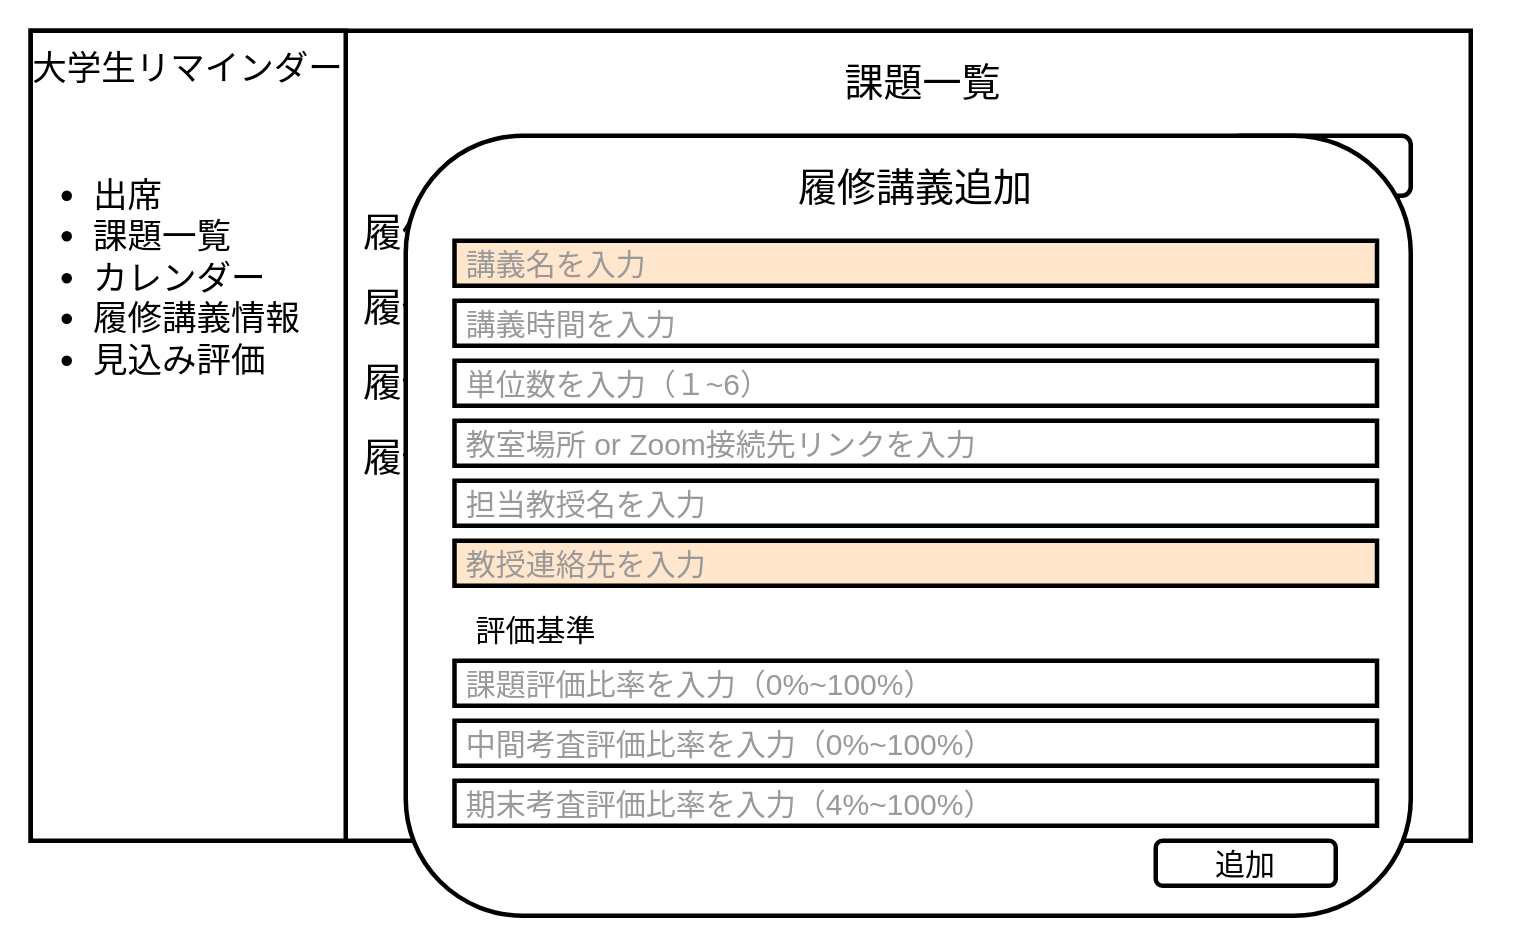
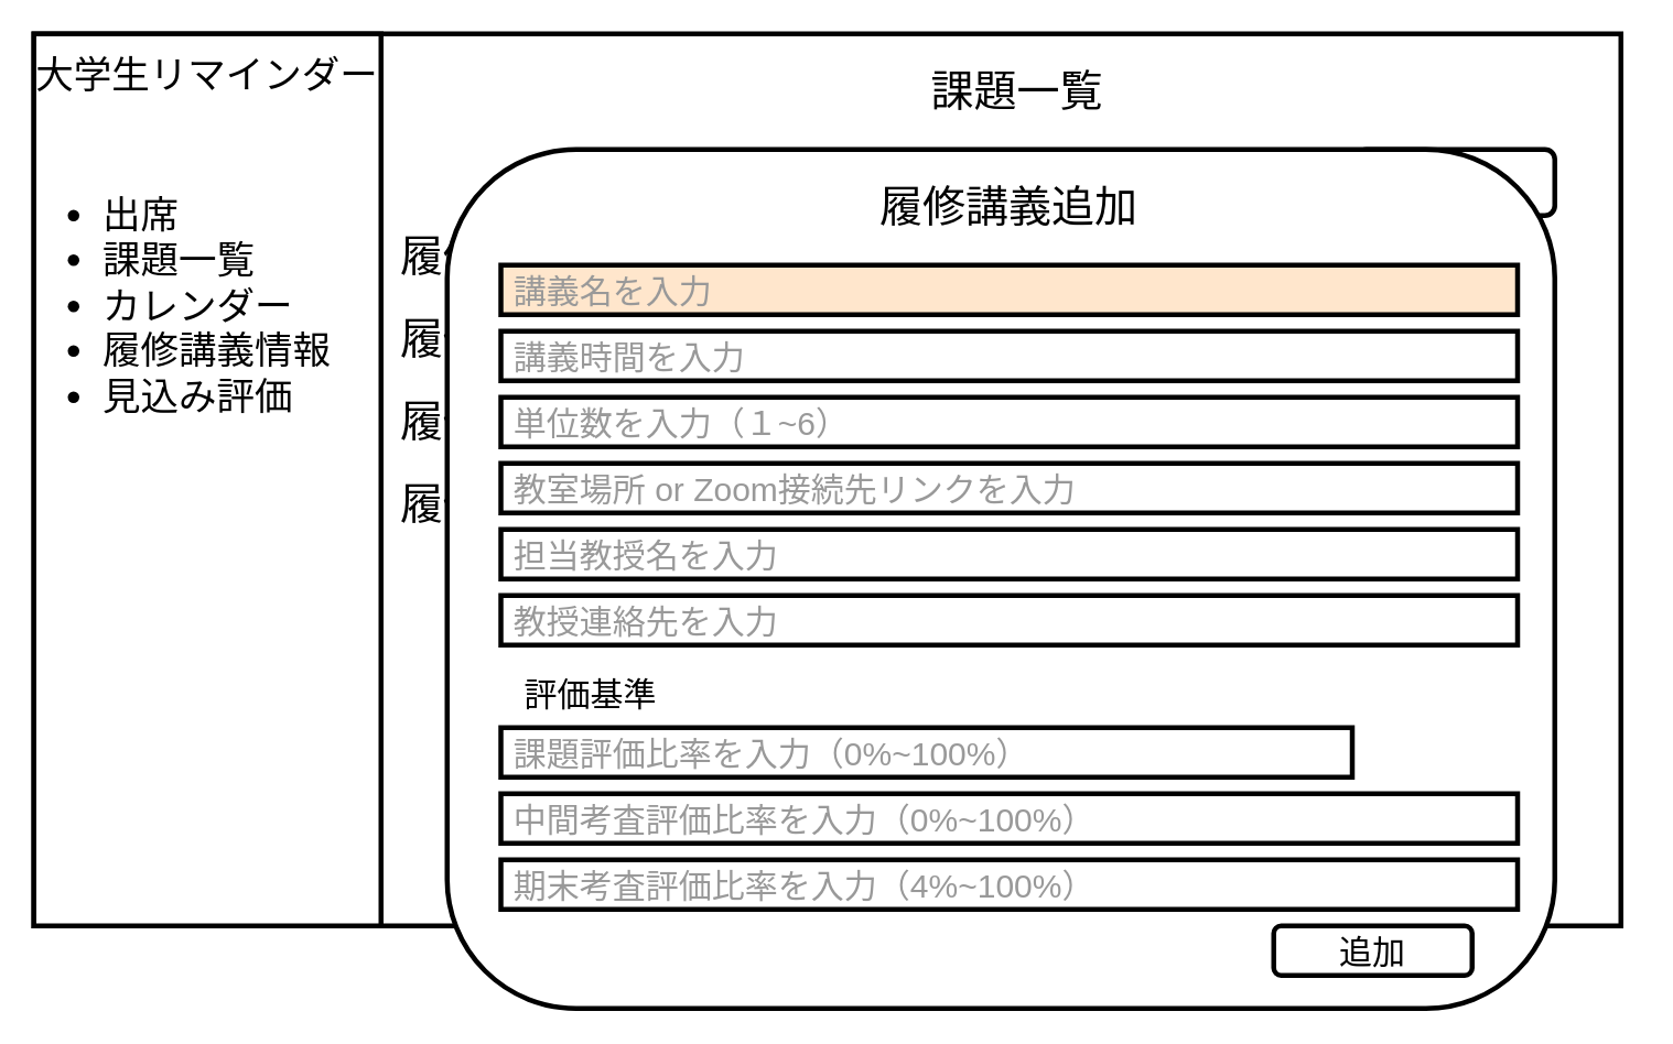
  <mxCell id="0" />
  <mxCell id="1" parent="0" />
  <mxCell id="2" value="" style="rounded=0;whiteSpace=wrap;html=1;strokeColor=#000000;strokeWidth=3;fillColor=#FFFFFF;" parent="1" vertex="1"><mxGeometry x="20" y="20" width="960" height="540" as="geometry" /></mxCell>
  <mxCell id="3" value="" style="rounded=0;whiteSpace=wrap;html=1;strokeColor=#000000;strokeWidth=3;fillColor=#FFFFFF;" parent="1" vertex="1"><mxGeometry x="20" y="20" width="210" height="540" as="geometry" /></mxCell>
  <mxCell id="4" value="大学生リマインダー" style="text;html=1;strokeColor=none;fillColor=none;align=center;verticalAlign=middle;whiteSpace=wrap;rounded=0;fontColor=#000000;fontSize=23;" parent="1" vertex="1"><mxGeometry x="20" y="30" width="210" height="30" as="geometry" /></mxCell>
  <mxCell id="5" value="&lt;ul&gt;&lt;li&gt;出席&lt;/li&gt;&lt;li&gt;課題一覧&lt;/li&gt;&lt;li&gt;カレンダー&lt;/li&gt;&lt;li&gt;履修講義情報&lt;/li&gt;&lt;li&gt;見込み評価&lt;/li&gt;&lt;/ul&gt;" style="text;strokeColor=none;fillColor=none;html=1;whiteSpace=wrap;verticalAlign=middle;overflow=hidden;fontSize=23;fontColor=#000000;" parent="1" vertex="1"><mxGeometry x="20" y="70" width="210" height="230" as="geometry" /></mxCell>
  <mxCell id="6" value="課題一覧" style="text;html=1;strokeColor=none;fillColor=none;align=center;verticalAlign=middle;whiteSpace=wrap;rounded=0;fontColor=#000000;fontSize=26;" parent="1" vertex="1"><mxGeometry x="240" y="40" width="750" height="30" as="geometry" /></mxCell>
  <mxCell id="7" value="履修講義名１　　　月曜１限" style="text;html=1;strokeColor=none;fillColor=none;align=left;verticalAlign=middle;whiteSpace=wrap;rounded=0;fontSize=26;fontColor=#000000;" parent="1" vertex="1"><mxGeometry x="240" y="140" width="740" height="30" as="geometry" /></mxCell>
  <mxCell id="8" value="&lt;font style=&quot;font-size: 22px&quot;&gt;追加&lt;/font&gt;" style="rounded=1;whiteSpace=wrap;html=1;fontSize=26;fontColor=#000000;fillColor=#FFFFFF;strokeColor=#000000;strokeWidth=3;" parent="1" vertex="1"><mxGeometry x="820" y="90" width="120" height="40" as="geometry" /></mxCell>
  <mxCell id="9" value="履修講義名２　　　○曜○限" style="text;html=1;strokeColor=none;fillColor=none;align=left;verticalAlign=middle;whiteSpace=wrap;rounded=0;fontSize=26;fontColor=#000000;" parent="1" vertex="1"><mxGeometry x="240" y="190" width="740" height="30" as="geometry" /></mxCell>
  <mxCell id="10" value="履修講義名３　　　○曜○限" style="text;html=1;strokeColor=none;fillColor=none;align=left;verticalAlign=middle;whiteSpace=wrap;rounded=0;fontSize=26;fontColor=#000000;" parent="1" vertex="1"><mxGeometry x="240" y="240" width="740" height="30" as="geometry" /></mxCell>
  <mxCell id="11" value="履修講義名４　　　○曜○限" style="text;html=1;strokeColor=none;fillColor=none;align=left;verticalAlign=middle;whiteSpace=wrap;rounded=0;fontSize=26;fontColor=#000000;" parent="1" vertex="1"><mxGeometry x="240" y="290" width="740" height="30" as="geometry" /></mxCell>
  <mxCell id="12" value="詳細" style="rounded=1;whiteSpace=wrap;html=1;fontSize=22;fontColor=#000000;strokeColor=#000000;strokeWidth=3;fillColor=#FFFFFF;" parent="1" vertex="1"><mxGeometry x="710" y="290" width="80" height="30" as="geometry" /></mxCell>
  <mxCell id="13" value="詳細" style="rounded=1;whiteSpace=wrap;html=1;fontSize=22;fontColor=#000000;strokeColor=#000000;strokeWidth=3;fillColor=#FFFFFF;" parent="1" vertex="1"><mxGeometry x="710" y="240" width="80" height="30" as="geometry" /></mxCell>
  <mxCell id="14" value="詳細" style="rounded=1;whiteSpace=wrap;html=1;fontSize=22;fontColor=#000000;strokeColor=#000000;strokeWidth=3;fillColor=#FFFFFF;" parent="1" vertex="1"><mxGeometry x="710" y="190" width="80" height="30" as="geometry" /></mxCell>
  <mxCell id="15" value="詳細" style="rounded=1;whiteSpace=wrap;html=1;fontSize=22;fontColor=#000000;strokeColor=#000000;strokeWidth=3;fillColor=#FFFFFF;" parent="1" vertex="1"><mxGeometry x="710" y="140" width="80" height="30" as="geometry" /></mxCell>
  <mxCell id="16" value="編集" style="rounded=1;whiteSpace=wrap;html=1;fontSize=22;fontColor=#000000;strokeColor=#000000;strokeWidth=3;fillColor=#FFFFFF;" parent="1" vertex="1"><mxGeometry x="830" y="140" width="80" height="30" as="geometry" /></mxCell>
  <mxCell id="17" value="編集" style="rounded=1;whiteSpace=wrap;html=1;fontSize=22;fontColor=#000000;strokeColor=#000000;strokeWidth=3;fillColor=#FFFFFF;" parent="1" vertex="1"><mxGeometry x="830" y="190" width="80" height="30" as="geometry" /></mxCell>
  <mxCell id="18" value="編集" style="rounded=1;whiteSpace=wrap;html=1;fontSize=22;fontColor=#000000;strokeColor=#000000;strokeWidth=3;fillColor=#FFFFFF;" parent="1" vertex="1"><mxGeometry x="830" y="240" width="80" height="30" as="geometry" /></mxCell>
  <mxCell id="19" value="編集" style="rounded=1;whiteSpace=wrap;html=1;fontSize=22;fontColor=#000000;strokeColor=#000000;strokeWidth=3;fillColor=#FFFFFF;" parent="1" vertex="1"><mxGeometry x="830" y="290" width="80" height="30" as="geometry" /></mxCell>
  <mxCell id="20" value="" style="rounded=1;whiteSpace=wrap;html=1;strokeColor=#000000;strokeWidth=3;fillColor=#FFFFFF;" vertex="1" parent="1"><mxGeometry x="270" y="90" width="670" height="520" as="geometry" /></mxCell>
  <mxCell id="21" value="履修講義追加" style="text;html=1;strokeColor=none;fillColor=none;align=center;verticalAlign=middle;whiteSpace=wrap;rounded=0;fontColor=#000000;fontSize=26;" vertex="1" parent="1"><mxGeometry x="295" y="110" width="630" height="30" as="geometry" /></mxCell>
  <mxCell id="22" value="&amp;nbsp;講義名を入力" style="rounded=0;whiteSpace=wrap;html=1;fontSize=20;fontColor=#999999;strokeColor=#000000;strokeWidth=3;fillColor=#ffe6cc;align=left;" vertex="1" parent="1"><mxGeometry x="302.5" y="160" width="615" height="30" as="geometry" /></mxCell>
  <mxCell id="23" value="&amp;nbsp;講義時間を入力" style="rounded=0;whiteSpace=wrap;html=1;fontSize=20;fontColor=#999999;strokeColor=#000000;strokeWidth=3;fillColor=#FFFFFF;align=left;" vertex="1" parent="1"><mxGeometry x="302.5" y="200" width="615" height="30" as="geometry" /></mxCell>
  <mxCell id="24" value="&amp;nbsp;単位数を入力（１~6）" style="rounded=0;whiteSpace=wrap;html=1;fontSize=20;fontColor=#999999;strokeColor=#000000;strokeWidth=3;fillColor=#FFFFFF;align=left;" vertex="1" parent="1"><mxGeometry x="302.5" y="240" width="615" height="30" as="geometry" /></mxCell>
  <mxCell id="25" value="&amp;nbsp;教室場所 or Zoom接続先リンクを入力" style="rounded=0;whiteSpace=wrap;html=1;fontSize=20;fontColor=#999999;strokeColor=#000000;strokeWidth=3;fillColor=#FFFFFF;align=left;" vertex="1" parent="1"><mxGeometry x="302.5" y="280" width="615" height="30" as="geometry" /></mxCell>
  <mxCell id="26" value="&amp;nbsp;担当教授名を入力" style="rounded=0;whiteSpace=wrap;html=1;fontSize=20;fontColor=#999999;strokeColor=#000000;strokeWidth=3;fillColor=#FFFFFF;align=left;" vertex="1" parent="1"><mxGeometry x="302.5" y="320" width="615" height="30" as="geometry" /></mxCell>
- <mxCell id="27" value="&amp;nbsp;教授連絡先を入力" style="rounded=0;whiteSpace=wrap;html=1;fontSize=20;fontColor=#999999;strokeColor=#000000;strokeWidth=3;fillColor=#ffe6cc;align=left;" vertex="1" parent="1"><mxGeometry x="302.5" y="360" width="615" height="30" as="geometry" /></mxCell>
- <mxCell id="28" value="&amp;nbsp;課題評価比率を入力（0%~100%）" style="rounded=0;whiteSpace=wrap;html=1;fontSize=20;fontColor=#999999;strokeColor=#000000;strokeWidth=3;fillColor=#FFFFFF;align=left;" vertex="1" parent="1"><mxGeometry x="302.5" y="440" width="615" height="30" as="geometry" /></mxCell>
+ <mxCell id="27" value="&amp;nbsp;教授連絡先を入力" style="rounded=0;whiteSpace=wrap;html=1;fontSize=20;fontColor=#999999;strokeColor=#000000;strokeWidth=3;fillColor=#FFFFFF;align=left;" vertex="1" parent="1"><mxGeometry x="302.5" y="360" width="615" height="30" as="geometry" /></mxCell>
+ <mxCell id="28" value="&amp;nbsp;課題評価比率を入力（0%~100%）" style="rounded=0;whiteSpace=wrap;html=1;fontSize=20;fontColor=#999999;strokeColor=#000000;strokeWidth=3;fillColor=#FFFFFF;align=left;" vertex="1" parent="1"><mxGeometry x="302.5" y="440" width="515" height="30" as="geometry" /></mxCell>
  <mxCell id="29" value="評価基準" style="text;html=1;strokeColor=none;fillColor=none;align=center;verticalAlign=middle;whiteSpace=wrap;rounded=0;fontSize=20;fontColor=#000000;" vertex="1" parent="1"><mxGeometry x="302.5" y="403.5" width="107.5" height="30" as="geometry" /></mxCell>
  <mxCell id="30" value="&amp;nbsp;中間考査評価比率を入力（0%~100%）" style="rounded=0;whiteSpace=wrap;html=1;fontSize=20;fontColor=#999999;strokeColor=#000000;strokeWidth=3;fillColor=#FFFFFF;align=left;" vertex="1" parent="1"><mxGeometry x="302.5" y="480" width="615" height="30" as="geometry" /></mxCell>
  <mxCell id="31" value="&amp;nbsp;期末考査評価比率を入力（4%~100%）" style="rounded=0;whiteSpace=wrap;html=1;fontSize=20;fontColor=#999999;strokeColor=#000000;strokeWidth=3;fillColor=#FFFFFF;align=left;" vertex="1" parent="1"><mxGeometry x="302.5" y="520" width="615" height="30" as="geometry" /></mxCell>
  <mxCell id="32" value="追加" style="rounded=1;whiteSpace=wrap;html=1;fontSize=20;fontColor=#000000;strokeColor=#000000;strokeWidth=3;fillColor=#FFFFFF;" vertex="1" parent="1"><mxGeometry x="770" y="560" width="120" height="30" as="geometry" /></mxCell>
